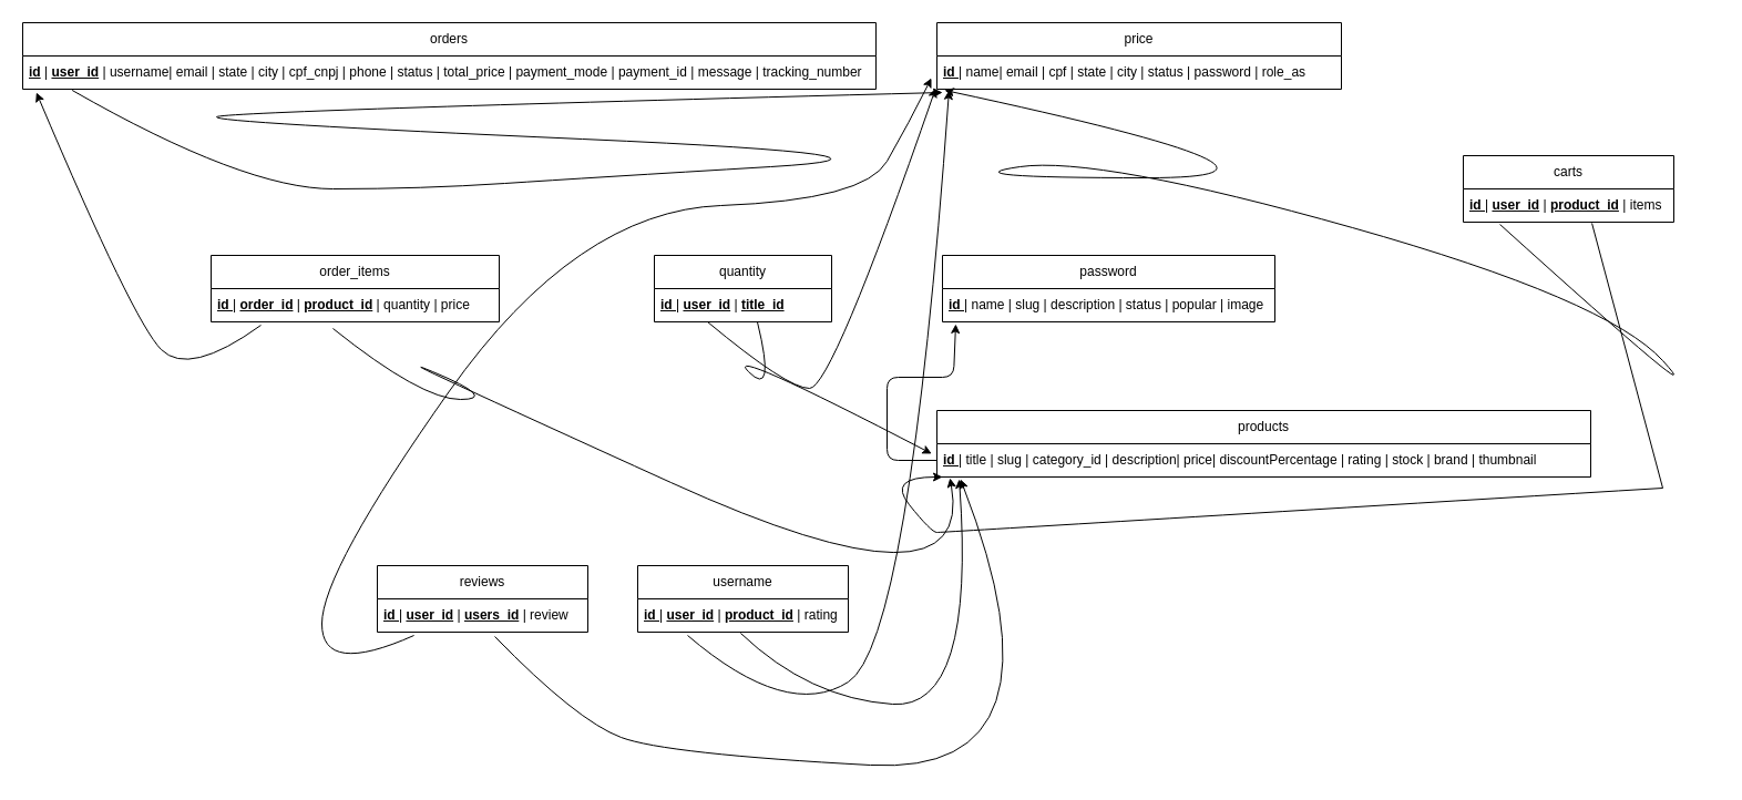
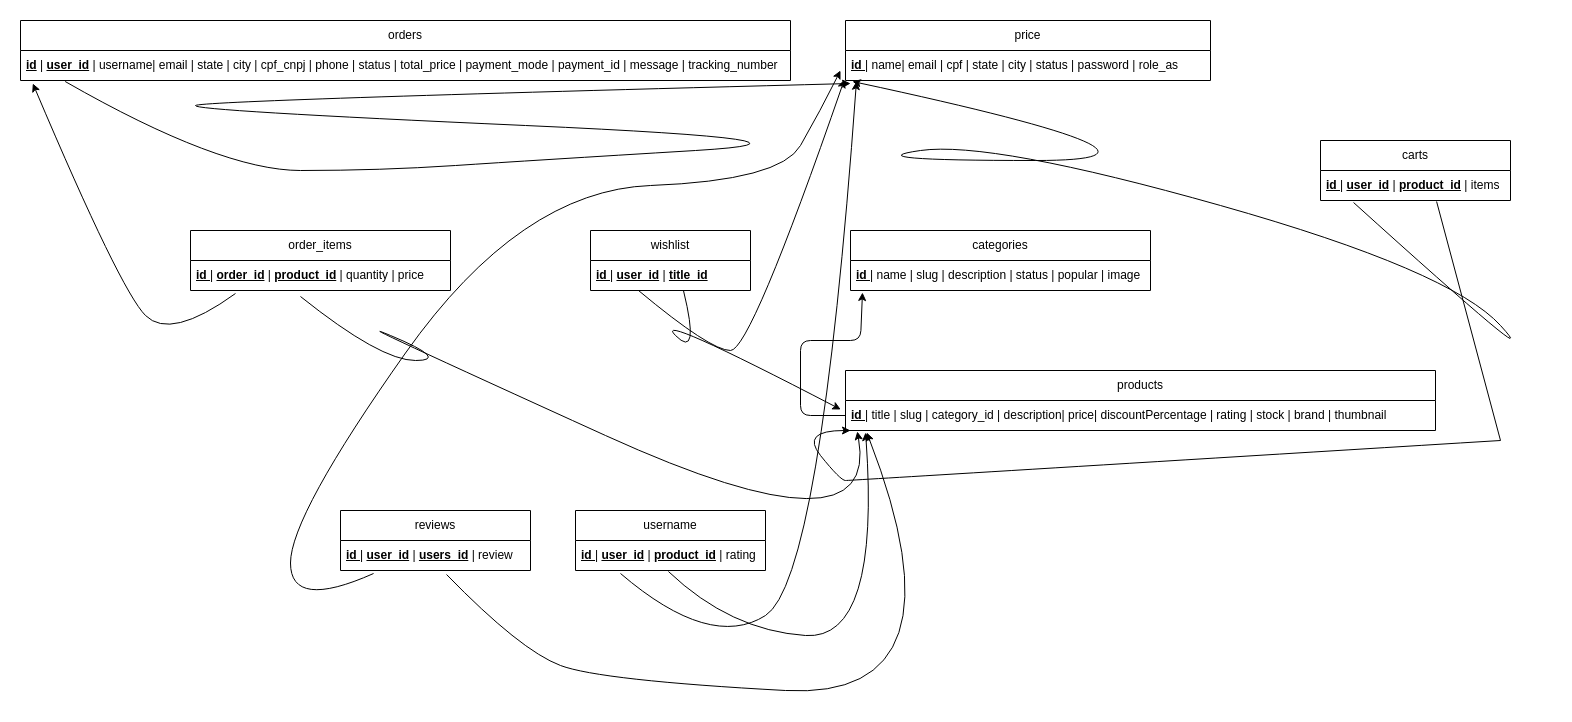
  <mxCell id="0" />
  <mxCell id="1" parent="0" />
- <mxCell id="2" value="password" style="swimlane;fontStyle=0;childLayout=stackLayout;horizontal=1;startSize=30;horizontalStack=0;resizeParent=1;resizeParentMax=0;resizeLast=0;collapsible=1;marginBottom=0;whiteSpace=wrap;html=1;" vertex="1" parent="1"><mxGeometry x="850" y="230" width="300" height="60" as="geometry" /></mxCell>
+ <mxCell id="2" value="categories" style="swimlane;fontStyle=0;childLayout=stackLayout;horizontal=1;startSize=30;horizontalStack=0;resizeParent=1;resizeParentMax=0;resizeLast=0;collapsible=1;marginBottom=0;whiteSpace=wrap;html=1;" vertex="1" parent="1"><mxGeometry x="850" y="230" width="300" height="60" as="geometry" /></mxCell>
  <mxCell id="3" value="&lt;b&gt;&lt;u&gt;id &lt;/u&gt;&lt;/b&gt;| name | slug | description | status | popular | image" style="text;strokeColor=none;fillColor=none;align=left;verticalAlign=middle;spacingLeft=4;spacingRight=4;overflow=hidden;points=[[0,0.5],[1,0.5]];portConstraint=eastwest;rotatable=0;whiteSpace=wrap;html=1;" vertex="1" parent="2"><mxGeometry y="30" width="300" height="30" as="geometry" /></mxCell>
  <mxCell id="4" value="products" style="swimlane;fontStyle=0;childLayout=stackLayout;horizontal=1;startSize=30;horizontalStack=0;resizeParent=1;resizeParentMax=0;resizeLast=0;collapsible=1;marginBottom=0;whiteSpace=wrap;html=1;" vertex="1" parent="1"><mxGeometry x="845" y="370" width="590" height="60" as="geometry" /></mxCell>
  <mxCell id="5" value="&lt;b&gt;&lt;u&gt;id &lt;/u&gt;&lt;/b&gt;| title | slug | category_id | description| price| discountPercentage | rating | stock | brand | thumbnail" style="text;strokeColor=none;fillColor=none;align=left;verticalAlign=middle;spacingLeft=4;spacingRight=4;overflow=hidden;points=[[0,0.5],[1,0.5]];portConstraint=eastwest;rotatable=0;whiteSpace=wrap;html=1;" vertex="1" parent="4"><mxGeometry y="30" width="590" height="30" as="geometry" /></mxCell>
  <mxCell id="6" style="edgeStyle=none;html=1;exitX=0;exitY=0.5;exitDx=0;exitDy=0;entryX=0.04;entryY=1.067;entryDx=0;entryDy=0;entryPerimeter=0;" edge="1" parent="1" source="5" target="3"><mxGeometry relative="1" as="geometry"><mxPoint x="860" y="300" as="targetPoint" /><Array as="points"><mxPoint x="800" y="415" /><mxPoint x="800" y="340" /><mxPoint x="860" y="340" /></Array></mxGeometry></mxCell>
  <mxCell id="7" value="price" style="swimlane;fontStyle=0;childLayout=stackLayout;horizontal=1;startSize=30;horizontalStack=0;resizeParent=1;resizeParentMax=0;resizeLast=0;collapsible=1;marginBottom=0;whiteSpace=wrap;html=1;" vertex="1" parent="1"><mxGeometry x="845" y="20" width="365" height="60" as="geometry" /></mxCell>
  <mxCell id="8" value="&lt;b&gt;&lt;u&gt;id &lt;/u&gt;&lt;/b&gt;| name| email | cpf | state | city | status | password | role_as" style="text;strokeColor=none;fillColor=none;align=left;verticalAlign=middle;spacingLeft=4;spacingRight=4;overflow=hidden;points=[[0,0.5],[1,0.5]];portConstraint=eastwest;rotatable=0;whiteSpace=wrap;html=1;" vertex="1" parent="7"><mxGeometry y="30" width="365" height="30" as="geometry" /></mxCell>
  <mxCell id="9" value="carts" style="swimlane;fontStyle=0;childLayout=stackLayout;horizontal=1;startSize=30;horizontalStack=0;resizeParent=1;resizeParentMax=0;resizeLast=0;collapsible=1;marginBottom=0;whiteSpace=wrap;html=1;" vertex="1" parent="1"><mxGeometry x="1320" y="140" width="190" height="60" as="geometry" /></mxCell>
  <mxCell id="10" value="&lt;b&gt;&lt;u&gt;id &lt;/u&gt;&lt;/b&gt;| &lt;b&gt;&lt;u&gt;user_id&lt;/u&gt;&lt;/b&gt; | &lt;b&gt;&lt;u&gt;product_id&lt;/u&gt;&lt;/b&gt; | items" style="text;strokeColor=none;fillColor=none;align=left;verticalAlign=middle;spacingLeft=4;spacingRight=4;overflow=hidden;points=[[0,0.5],[1,0.5]];portConstraint=eastwest;rotatable=0;whiteSpace=wrap;html=1;" vertex="1" parent="9"><mxGeometry y="30" width="190" height="30" as="geometry" /></mxCell>
  <mxCell id="11" value="" style="endArrow=none;html=1;entryX=0.611;entryY=1.033;entryDx=0;entryDy=0;entryPerimeter=0;" edge="1" parent="1" target="10"><mxGeometry width="50" height="50" relative="1" as="geometry"><mxPoint x="1500" y="440" as="sourcePoint" /><mxPoint x="1630" y="290" as="targetPoint" /></mxGeometry></mxCell>
  <mxCell id="12" value="" style="curved=1;endArrow=classic;html=1;" edge="1" parent="1"><mxGeometry width="50" height="50" relative="1" as="geometry"><mxPoint x="1500" y="440" as="sourcePoint" /><mxPoint x="850" y="430" as="targetPoint" /><Array as="points"><mxPoint x="850" y="480" /><mxPoint x="840" y="480" /><mxPoint x="800" y="430" /></Array></mxGeometry></mxCell>
  <mxCell id="13" value="" style="curved=1;endArrow=classic;html=1;exitX=0.174;exitY=1.067;exitDx=0;exitDy=0;exitPerimeter=0;entryX=0.019;entryY=1.033;entryDx=0;entryDy=0;entryPerimeter=0;" edge="1" parent="1" source="10" target="8"><mxGeometry width="50" height="50" relative="1" as="geometry"><mxPoint x="1550" y="330" as="sourcePoint" /><mxPoint x="870" y="110" as="targetPoint" /><Array as="points"><mxPoint x="1550" y="380" /><mxPoint x="1450" y="270" /><mxPoint x="990" y="140" /><mxPoint x="850" y="160" /><mxPoint x="1220" y="160" /></Array></mxGeometry></mxCell>
  <mxCell id="14" value="orders" style="swimlane;fontStyle=0;childLayout=stackLayout;horizontal=1;startSize=30;horizontalStack=0;resizeParent=1;resizeParentMax=0;resizeLast=0;collapsible=1;marginBottom=0;whiteSpace=wrap;html=1;" vertex="1" parent="1"><mxGeometry x="20" y="20" width="770" height="60" as="geometry" /></mxCell>
  <mxCell id="15" value="&lt;b&gt;&lt;u&gt;id&lt;/u&gt;&lt;/b&gt;&amp;nbsp;| &lt;b&gt;&lt;u&gt;user_id&lt;/u&gt;&lt;/b&gt; | username| email | state | city | cpf_cnpj | phone | status | total_price | payment_mode | payment_id | message | tracking_number" style="text;strokeColor=none;fillColor=none;align=left;verticalAlign=middle;spacingLeft=4;spacingRight=4;overflow=hidden;points=[[0,0.5],[1,0.5]];portConstraint=eastwest;rotatable=0;whiteSpace=wrap;html=1;" vertex="1" parent="14"><mxGeometry y="30" width="770" height="30" as="geometry" /></mxCell>
  <mxCell id="16" value="" style="curved=1;endArrow=classic;html=1;exitX=0.058;exitY=1.033;exitDx=0;exitDy=0;exitPerimeter=0;entryX=0.014;entryY=1.1;entryDx=0;entryDy=0;entryPerimeter=0;" edge="1" parent="1" source="15" target="8"><mxGeometry width="50" height="50" relative="1" as="geometry"><mxPoint x="170" y="170" as="sourcePoint" /><mxPoint x="760" y="100" as="targetPoint" /><Array as="points"><mxPoint x="220" y="170" /><mxPoint x="380" y="170" /><mxPoint x="530" y="160" /><mxPoint x="860" y="140" /><mxPoint x="190" y="110" /><mxPoint x="200" y="100" /></Array></mxGeometry></mxCell>
  <mxCell id="17" value="order_items" style="swimlane;fontStyle=0;childLayout=stackLayout;horizontal=1;startSize=30;horizontalStack=0;resizeParent=1;resizeParentMax=0;resizeLast=0;collapsible=1;marginBottom=0;whiteSpace=wrap;html=1;" vertex="1" parent="1"><mxGeometry x="190" y="230" width="260" height="60" as="geometry" /></mxCell>
  <mxCell id="18" value="&lt;b&gt;&lt;u&gt;id &lt;/u&gt;&lt;/b&gt;| &lt;u&gt;&lt;b&gt;order_id&lt;/b&gt;&lt;/u&gt; | &lt;b&gt;&lt;u&gt;product_id&lt;/u&gt;&lt;/b&gt; | quantity | price&amp;nbsp;" style="text;strokeColor=none;fillColor=none;align=left;verticalAlign=middle;spacingLeft=4;spacingRight=4;overflow=hidden;points=[[0,0.5],[1,0.5]];portConstraint=eastwest;rotatable=0;whiteSpace=wrap;html=1;" vertex="1" parent="17"><mxGeometry y="30" width="260" height="30" as="geometry" /></mxCell>
  <mxCell id="19" value="" style="curved=1;endArrow=classic;html=1;exitX=0.173;exitY=1.1;exitDx=0;exitDy=0;exitPerimeter=0;entryX=0.016;entryY=1.1;entryDx=0;entryDy=0;entryPerimeter=0;" edge="1" parent="1" source="18" target="15"><mxGeometry width="50" height="50" relative="1" as="geometry"><mxPoint x="230" y="340" as="sourcePoint" /><mxPoint x="170" y="290" as="targetPoint" /><Array as="points"><mxPoint x="170" y="340" /><mxPoint x="120" y="290" /></Array></mxGeometry></mxCell>
  <mxCell id="20" value="" style="curved=1;endArrow=classic;html=1;exitX=0.423;exitY=1.2;exitDx=0;exitDy=0;exitPerimeter=0;entryX=0.02;entryY=1.033;entryDx=0;entryDy=0;entryPerimeter=0;" edge="1" parent="1" source="18" target="5"><mxGeometry width="50" height="50" relative="1" as="geometry"><mxPoint x="330" y="360" as="sourcePoint" /><mxPoint x="890" y="510" as="targetPoint" /><Array as="points"><mxPoint x="380" y="360" /><mxPoint x="450" y="360" /><mxPoint x="330" y="310" /><mxPoint x="880" y="560" /></Array></mxGeometry></mxCell>
- <mxCell id="21" value="quantity" style="swimlane;fontStyle=0;childLayout=stackLayout;horizontal=1;startSize=30;horizontalStack=0;resizeParent=1;resizeParentMax=0;resizeLast=0;collapsible=1;marginBottom=0;whiteSpace=wrap;html=1;" vertex="1" parent="1"><mxGeometry x="590" y="230" width="160" height="60" as="geometry" /></mxCell>
+ <mxCell id="21" value="wishlist" style="swimlane;fontStyle=0;childLayout=stackLayout;horizontal=1;startSize=30;horizontalStack=0;resizeParent=1;resizeParentMax=0;resizeLast=0;collapsible=1;marginBottom=0;whiteSpace=wrap;html=1;" vertex="1" parent="1"><mxGeometry x="590" y="230" width="160" height="60" as="geometry" /></mxCell>
  <mxCell id="22" value="&lt;b&gt;&lt;u&gt;id &lt;/u&gt;&lt;/b&gt;| &lt;b&gt;&lt;u&gt;user_id&lt;/u&gt;&lt;/b&gt; | &lt;b&gt;&lt;u&gt;title_id&lt;/u&gt;&lt;/b&gt;" style="text;strokeColor=none;fillColor=none;align=left;verticalAlign=middle;spacingLeft=4;spacingRight=4;overflow=hidden;points=[[0,0.5],[1,0.5]];portConstraint=eastwest;rotatable=0;whiteSpace=wrap;html=1;" vertex="1" parent="21"><mxGeometry y="30" width="160" height="30" as="geometry" /></mxCell>
  <mxCell id="23" value="" style="curved=1;endArrow=classic;html=1;exitX=0.3;exitY=1;exitDx=0;exitDy=0;exitPerimeter=0;entryX=-0.003;entryY=0.967;entryDx=0;entryDy=0;entryPerimeter=0;" edge="1" parent="1" source="22" target="8"><mxGeometry width="50" height="50" relative="1" as="geometry"><mxPoint x="660" y="350" as="sourcePoint" /><mxPoint x="710" y="300" as="targetPoint" /><Array as="points"><mxPoint x="710" y="350" /><mxPoint x="750" y="350" /></Array></mxGeometry></mxCell>
  <mxCell id="24" value="" style="curved=1;endArrow=classic;html=1;exitX=0.581;exitY=1;exitDx=0;exitDy=0;exitPerimeter=0;entryX=-0.008;entryY=0.3;entryDx=0;entryDy=0;entryPerimeter=0;" edge="1" parent="1" source="22" target="5"><mxGeometry width="50" height="50" relative="1" as="geometry"><mxPoint x="650" y="360" as="sourcePoint" /><mxPoint x="700" y="310" as="targetPoint" /><Array as="points"><mxPoint x="700" y="360" /><mxPoint x="650" y="310" /></Array></mxGeometry></mxCell>
  <mxCell id="25" value="username" style="swimlane;fontStyle=0;childLayout=stackLayout;horizontal=1;startSize=30;horizontalStack=0;resizeParent=1;resizeParentMax=0;resizeLast=0;collapsible=1;marginBottom=0;whiteSpace=wrap;html=1;" vertex="1" parent="1"><mxGeometry x="575" y="510" width="190" height="60" as="geometry" /></mxCell>
  <mxCell id="26" value="&lt;b&gt;&lt;u&gt;id &lt;/u&gt;&lt;/b&gt;| &lt;b&gt;&lt;u&gt;user_id&lt;/u&gt;&lt;/b&gt; | &lt;b&gt;&lt;u&gt;product_id&lt;/u&gt;&lt;/b&gt; | rating" style="text;strokeColor=none;fillColor=none;align=left;verticalAlign=middle;spacingLeft=4;spacingRight=4;overflow=hidden;points=[[0,0.5],[1,0.5]];portConstraint=eastwest;rotatable=0;whiteSpace=wrap;html=1;" vertex="1" parent="25"><mxGeometry y="30" width="190" height="30" as="geometry" /></mxCell>
  <mxCell id="27" value="reviews" style="swimlane;fontStyle=0;childLayout=stackLayout;horizontal=1;startSize=30;horizontalStack=0;resizeParent=1;resizeParentMax=0;resizeLast=0;collapsible=1;marginBottom=0;whiteSpace=wrap;html=1;" vertex="1" parent="1"><mxGeometry x="340" y="510" width="190" height="60" as="geometry" /></mxCell>
  <mxCell id="28" value="&lt;b&gt;&lt;u&gt;id &lt;/u&gt;&lt;/b&gt;| &lt;b&gt;&lt;u&gt;user_id&lt;/u&gt;&lt;/b&gt; | &lt;b&gt;&lt;u&gt;users_id&lt;/u&gt;&lt;/b&gt; | review" style="text;strokeColor=none;fillColor=none;align=left;verticalAlign=middle;spacingLeft=4;spacingRight=4;overflow=hidden;points=[[0,0.5],[1,0.5]];portConstraint=eastwest;rotatable=0;whiteSpace=wrap;html=1;" vertex="1" parent="27"><mxGeometry y="30" width="190" height="30" as="geometry" /></mxCell>
  <mxCell id="29" value="" style="curved=1;endArrow=classic;html=1;exitX=0.237;exitY=1.1;exitDx=0;exitDy=0;exitPerimeter=0;entryX=0.03;entryY=1.033;entryDx=0;entryDy=0;entryPerimeter=0;" edge="1" parent="1" source="26" target="8"><mxGeometry width="50" height="50" relative="1" as="geometry"><mxPoint x="660" y="650" as="sourcePoint" /><mxPoint x="780" y="580" as="targetPoint" /><Array as="points"><mxPoint x="710" y="650" /><mxPoint x="820" y="580" /></Array></mxGeometry></mxCell>
  <mxCell id="30" value="" style="curved=1;endArrow=classic;html=1;exitX=0.489;exitY=1.033;exitDx=0;exitDy=0;exitPerimeter=0;entryX=0.034;entryY=1.067;entryDx=0;entryDy=0;entryPerimeter=0;" edge="1" parent="1" source="26" target="5"><mxGeometry width="50" height="50" relative="1" as="geometry"><mxPoint x="680" y="630" as="sourcePoint" /><mxPoint x="1040" y="600" as="targetPoint" /><Array as="points"><mxPoint x="730" y="630" /><mxPoint x="880" y="640" /></Array></mxGeometry></mxCell>
  <mxCell id="31" value="" style="curved=1;endArrow=classic;html=1;exitX=0.558;exitY=1.133;exitDx=0;exitDy=0;exitPerimeter=0;entryX=0.036;entryY=1.067;entryDx=0;entryDy=0;entryPerimeter=0;" edge="1" parent="1" source="28" target="5"><mxGeometry width="50" height="50" relative="1" as="geometry"><mxPoint x="470" y="650" as="sourcePoint" /><mxPoint x="520" y="600" as="targetPoint" /><Array as="points"><mxPoint x="520" y="650" /><mxPoint x="600" y="680" /><mxPoint x="970" y="700" /></Array></mxGeometry></mxCell>
  <mxCell id="32" value="" style="curved=1;endArrow=classic;html=1;exitX=0.174;exitY=1.1;exitDx=0;exitDy=0;exitPerimeter=0;" edge="1" parent="1" source="28"><mxGeometry width="50" height="50" relative="1" as="geometry"><mxPoint x="290" y="565" as="sourcePoint" /><mxPoint x="840" y="70" as="targetPoint" /><Array as="points"><mxPoint x="290" y="610" /><mxPoint x="290" y="515" /><mxPoint x="520" y="190" /><mxPoint x="780" y="180" /><mxPoint x="820" y="110" /></Array></mxGeometry></mxCell>
